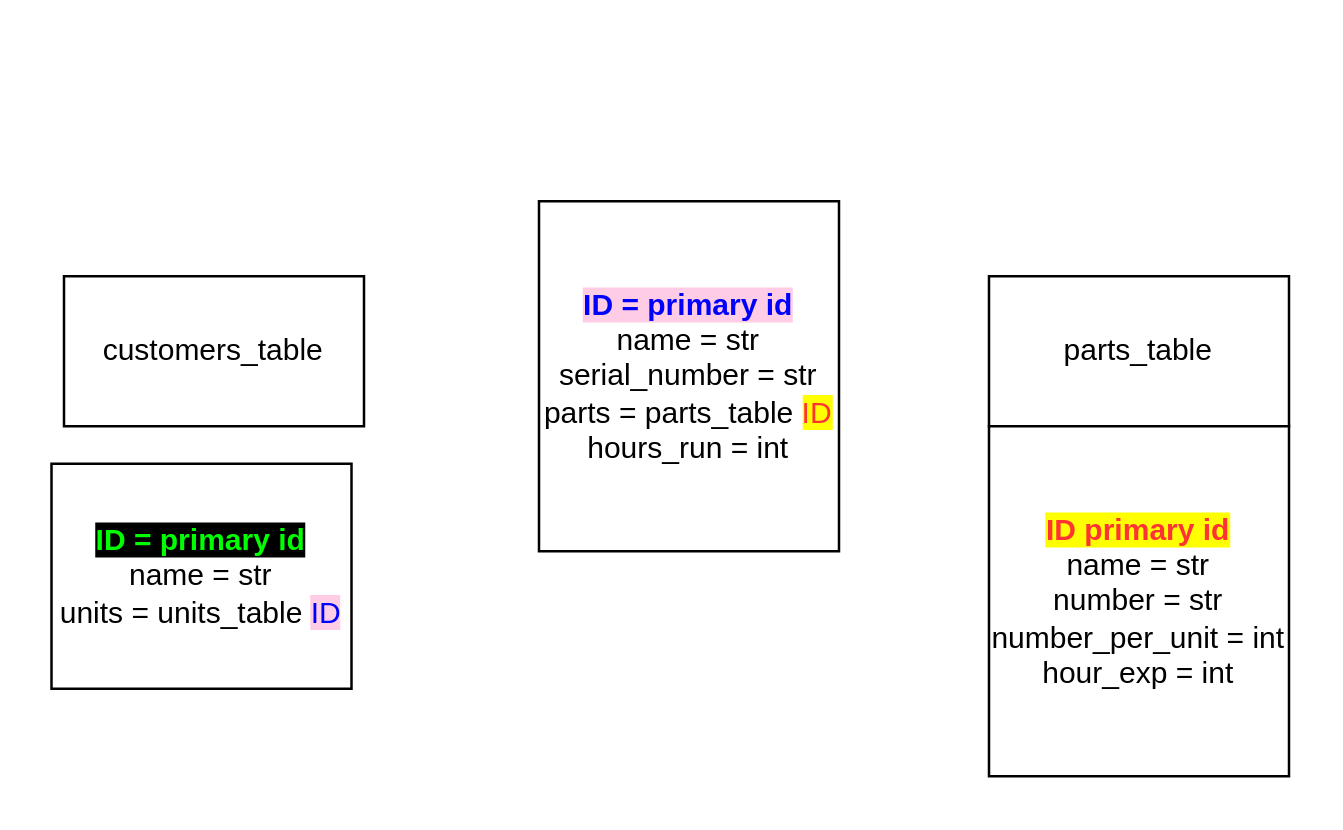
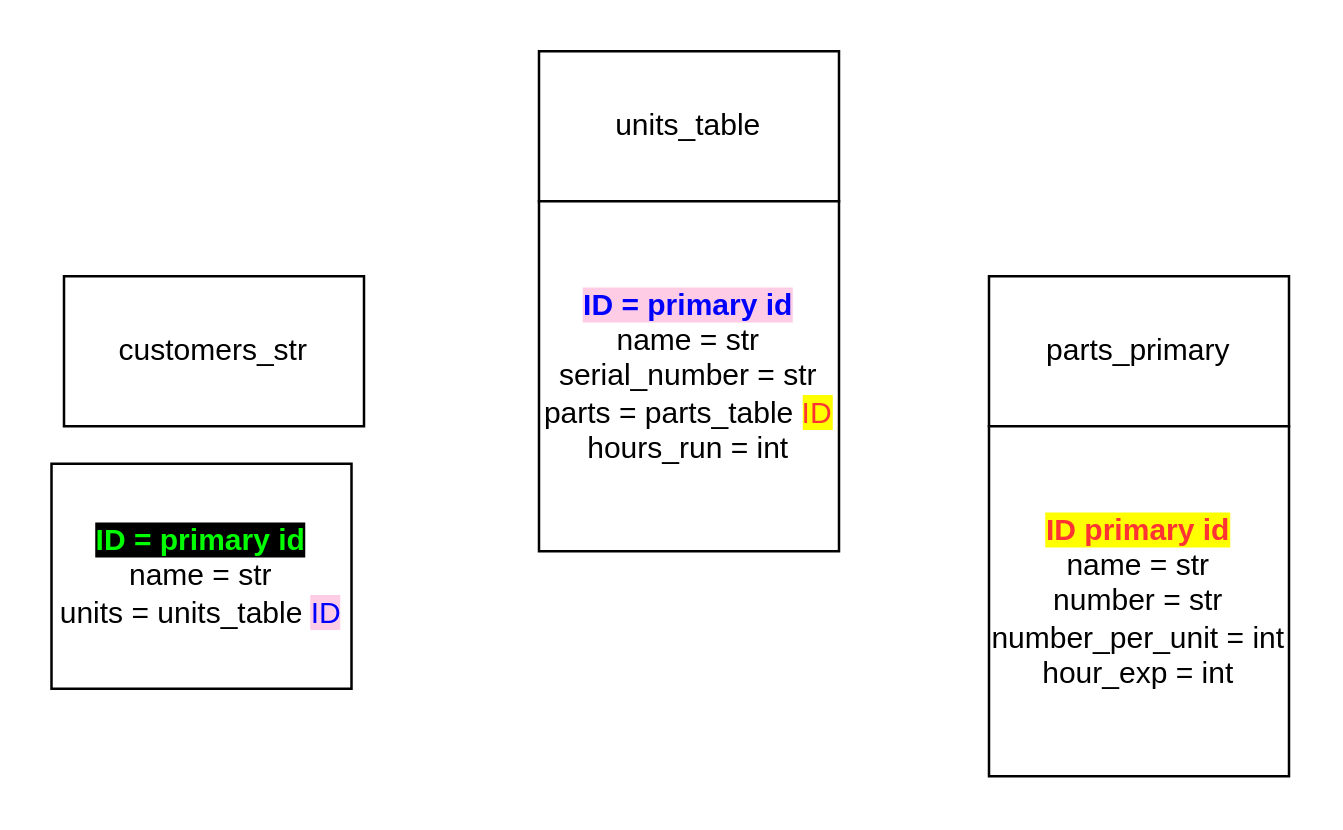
  <mxCell id="0" />
  <mxCell id="1" parent="0" />
- <mxCell id="2" value="customers_table" style="rounded=0;whiteSpace=wrap;html=1;" parent="1" vertex="1"><mxGeometry x="25" y="110" width="120" height="60" as="geometry" /></mxCell>
+ <mxCell id="2" value="customers_str" style="rounded=0;whiteSpace=wrap;html=1;" parent="1" vertex="1"><mxGeometry x="25" y="110" width="120" height="60" as="geometry" /></mxCell>
  <mxCell id="3" value="&lt;span style=&quot;background-color: rgb(0 , 0 , 0)&quot;&gt;&lt;font color=&quot;#00ff00&quot;&gt;&lt;b&gt;ID = primary id&lt;br&gt;&lt;/b&gt;&lt;/font&gt;&lt;/span&gt;name = str&lt;br&gt;units = units_table &lt;span style=&quot;background-color: rgb(255 , 204 , 230)&quot;&gt;&lt;font color=&quot;#0000ff&quot;&gt;ID&lt;/font&gt;&lt;/span&gt;" style="rounded=0;whiteSpace=wrap;html=1;" parent="1" vertex="1"><mxGeometry x="20" y="185" width="120" height="90" as="geometry" /></mxCell>
- <mxCell id="5" value="parts_table" style="rounded=0;whiteSpace=wrap;html=1;" parent="1" vertex="1"><mxGeometry x="395" y="110" width="120" height="60" as="geometry" /></mxCell>
+ <mxCell id="4" value="units_table" style="rounded=0;whiteSpace=wrap;html=1;" parent="1" vertex="1"><mxGeometry x="215" y="20" width="120" height="60" as="geometry" /></mxCell>
+ <mxCell id="5" value="parts_primary" style="rounded=0;whiteSpace=wrap;html=1;" parent="1" vertex="1"><mxGeometry x="395" y="110" width="120" height="60" as="geometry" /></mxCell>
  <mxCell id="6" value="&lt;b&gt;&lt;font&gt;&lt;font color=&quot;#0000ff&quot; style=&quot;background-color: rgb(255 , 204 , 230)&quot;&gt;ID = primary id&lt;/font&gt;&lt;br&gt;&lt;/font&gt;&lt;/b&gt;name = str&lt;br&gt;serial_number = str&lt;br&gt;parts = parts_table &lt;font color=&quot;#ff3333&quot; style=&quot;background-color: rgb(255 , 255 , 0)&quot;&gt;ID&lt;/font&gt;&lt;br&gt;hours_run = int" style="rounded=0;whiteSpace=wrap;html=1;" parent="1" vertex="1"><mxGeometry x="215" y="80" width="120" height="140" as="geometry" /></mxCell>
  <mxCell id="7" value="&lt;b&gt;&lt;font style=&quot;background-color: rgb(255 , 255 , 0)&quot; color=&quot;#ff3333&quot;&gt;ID primary id&lt;br&gt;&lt;/font&gt;&lt;/b&gt;name = str&lt;br&gt;number = str&lt;br&gt;number_per_unit = int&lt;br&gt;hour_exp = int" style="rounded=0;whiteSpace=wrap;html=1;" parent="1" vertex="1"><mxGeometry x="395" y="170" width="120" height="140" as="geometry" /></mxCell>
